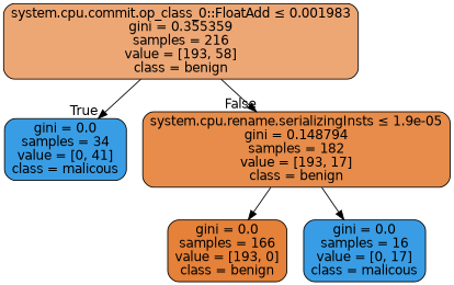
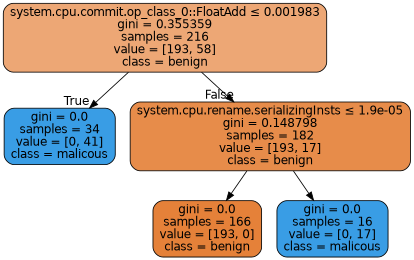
  digraph {
    node [color=black fillcolor="#399de5" fontname=helvetica shape=box style="filled, rounded"]
    edge [fontname=helvetica]
    n1 [fillcolor="#eda775" label=<system.cpu.commit.op_class_0::FloatAdd &le; 0.001983<br/>gini = 0.355359<br/>samples = 216<br/>value = [193, 58]<br/>class = benign>]
    n2 [label=<gini = 0.0<br/>samples = 34<br/>value = [0, 41]<br/>class = malicous>]
-   n3 [fillcolor="#e78c4a" label=<system.cpu.rename.serializingInsts &le; 1.9e-05<br/>gini = 0.148794<br/>samples = 182<br/>value = [193, 17]<br/>class = benign>]
+   n3 [fillcolor="#e78c4a" label=<system.cpu.rename.serializingInsts &le; 1.9e-05<br/>gini = 0.148798<br/>samples = 182<br/>value = [193, 17]<br/>class = benign>]
    n4 [fillcolor="#e58139" label=<gini = 0.0<br/>samples = 166<br/>value = [193, 0]<br/>class = benign>]
    n5 [label=<gini = 0.0<br/>samples = 16<br/>value = [0, 17]<br/>class = malicous>]
    n1 -> n2 [headlabel=True labelangle=45 labeldistance=2.5]
    n1 -> n3 [headlabel=False labelangle=-45 labeldistance=2.5]
    n3 -> n4
    n3 -> n5
  }
